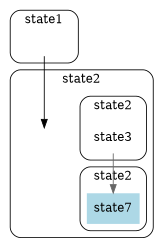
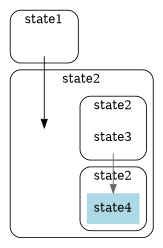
  digraph {
    compound=true
    node [shape=plaintext style=filled]
    n1 [label=state3 fillcolor=white color=purple]
-   n2 [label=state7 fillcolor=lightblue color=darkgreen]
+   n2 [label=state4 fillcolor=lightblue color=darkgreen]
    cm2_C [height=0 style=invis width=0]
    cm1_C [height=0 style=invis width=0]
    subgraph cluster_1 {
      label=state2
      style=rounded
      cm2_C
      subgraph cluster_2 {
        style=rounded
        n1
      }
      subgraph cluster_3 {
        style=rounded
        n2
      }
    }
    subgraph cluster_4 {
      label=state1
      style=rounded
      cm1_C
    }
    n1 -> n2 [color=gray40]
    cm1_C -> cm2_C [color=black]
  }
